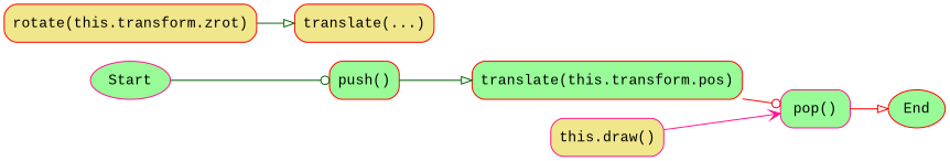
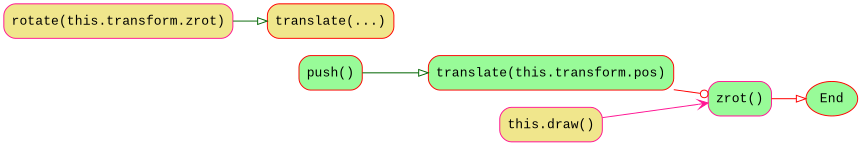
  digraph {
    fontname="Liberation Mono"
    rankdir=LR
    node [color=deeppink fillcolor=palegreen fontname="Liberation Mono" shape=box style="rounded,filled"]
    edge [arrowhead=onormal color=darkgreen fontname="Liberation Mono"]
-   Start [shape=ellipse]
    n2 [color=red label="push()"]
    n3 [color=red label="translate(this.transform.pos)"]
    End [color=red shape=ellipse]
-   n5 [label="pop()"]
-   n6 [color=red fillcolor=khaki label="rotate(this.transform.zrot)"]
+   n5 [label="zrot()"]
+   n6 [fillcolor=khaki label="rotate(this.transform.zrot)"]
    n7 [color=red fillcolor=khaki label="translate(...)"]
    n8 [fillcolor=khaki label="this.draw()"]
-   Start -> n2 [arrowhead=odot]
    n2 -> n3
    n3 -> n5 [arrowhead=odot color=red]
    n5 -> End [color=red]
    n6 -> n7
    n8 -> n5 [arrowhead=vee color=deeppink]
  }
